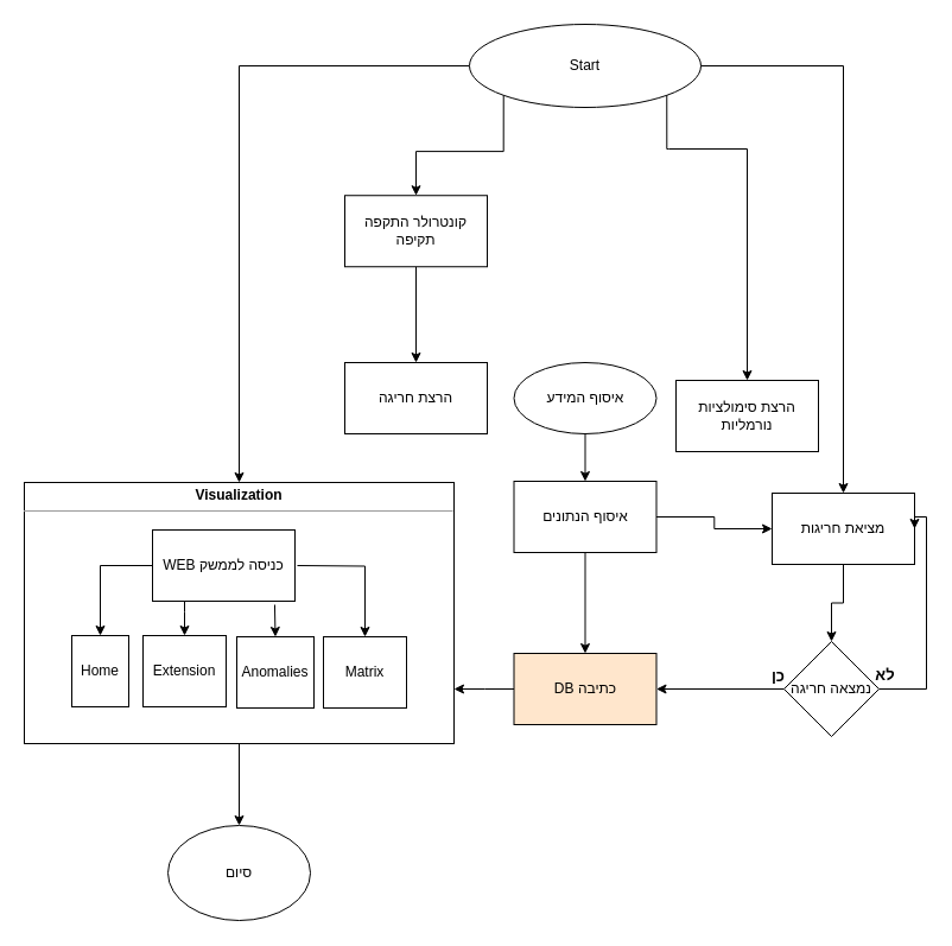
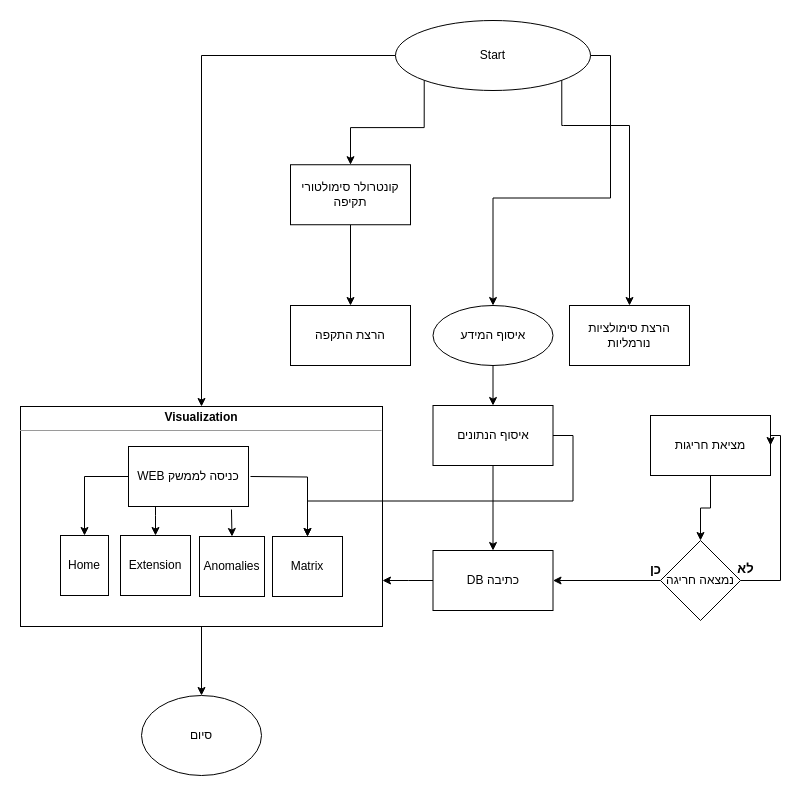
  <mxCell id="0" />
  <mxCell id="1" parent="0" />
  <mxCell id="2" value="" style="edgeStyle=orthogonalEdgeStyle;rounded=0;orthogonalLoop=1;jettySize=auto;html=1;entryX=0.5;entryY=0;entryDx=0;entryDy=0;" parent="1" source="3" target="33" edge="1"><mxGeometry relative="1" as="geometry"><mxPoint x="165" y="715" as="targetPoint" /></mxGeometry></mxCell>
  <mxCell id="3" value="&lt;p style=&quot;margin: 0px ; margin-top: 4px ; text-align: center&quot;&gt;&lt;b&gt;Visualization&lt;/b&gt;&lt;br&gt;&lt;/p&gt;&lt;hr size=&quot;1&quot;&gt;&lt;div style=&quot;height: 2px&quot;&gt;&lt;/div&gt;" style="verticalAlign=top;align=left;overflow=fill;fontSize=12;fontFamily=Helvetica;html=1;" parent="1" vertex="1"><mxGeometry x="20" y="406" width="362" height="220" as="geometry" /></mxCell>
  <mxCell id="4" value="" style="edgeStyle=orthogonalEdgeStyle;rounded=0;orthogonalLoop=1;jettySize=auto;html=1;entryX=0.5;entryY=0;entryDx=0;entryDy=0;" parent="1" source="6" target="3" edge="1"><mxGeometry relative="1" as="geometry"><mxPoint x="205" y="308" as="targetPoint" /></mxGeometry></mxCell>
  <mxCell id="5" style="edgeStyle=orthogonalEdgeStyle;rounded=0;orthogonalLoop=1;jettySize=auto;html=1;exitX=0;exitY=1;exitDx=0;exitDy=0;" parent="1" source="6" target="31" edge="1"><mxGeometry relative="1" as="geometry" /></mxCell>
  <mxCell id="6" value="Start" style="ellipse;whiteSpace=wrap;html=1;" parent="1" vertex="1"><mxGeometry x="395" y="20" width="195" height="70" as="geometry" /></mxCell>
  <mxCell id="7" value="" style="edgeStyle=orthogonalEdgeStyle;rounded=0;orthogonalLoop=1;jettySize=auto;html=1;" parent="1" source="8" target="11" edge="1"><mxGeometry relative="1" as="geometry" /></mxCell>
  <mxCell id="8" value="איסוף המידע" style="ellipse;whiteSpace=wrap;html=1;" parent="1" vertex="1"><mxGeometry x="432.5" y="305" width="120" height="60" as="geometry" /></mxCell>
- <mxCell id="9" value="" style="edgeStyle=orthogonalEdgeStyle;rounded=0;orthogonalLoop=1;jettySize=auto;html=1;exitX=1;exitY=0.5;exitDx=0;exitDy=0;" parent="1" source="6" target="15" edge="1"><mxGeometry relative="1" as="geometry" /></mxCell>
+ <mxCell id="9" value="" style="edgeStyle=orthogonalEdgeStyle;rounded=0;orthogonalLoop=1;jettySize=auto;html=1;exitX=1;exitY=0.5;exitDx=0;exitDy=0;" parent="1" source="6" target="8" edge="1"><mxGeometry relative="1" as="geometry" /></mxCell>
  <mxCell id="10" value="" style="edgeStyle=orthogonalEdgeStyle;rounded=0;orthogonalLoop=1;jettySize=auto;html=1;" parent="1" source="11" target="13" edge="1"><mxGeometry relative="1" as="geometry" /></mxCell>
  <mxCell id="11" value="איסוף הנתונים" style="rounded=0;whiteSpace=wrap;html=1;" parent="1" vertex="1"><mxGeometry x="432.5" y="405" width="120" height="60" as="geometry" /></mxCell>
  <mxCell id="12" value="" style="edgeStyle=orthogonalEdgeStyle;rounded=0;orthogonalLoop=1;jettySize=auto;html=1;" parent="1" source="13" edge="1"><mxGeometry relative="1" as="geometry"><mxPoint x="382" y="580" as="targetPoint" /><Array as="points" /></mxGeometry></mxCell>
- <mxCell id="13" value="DB כתיבה" style="rounded=0;whiteSpace=wrap;html=1;fillColor=#ffe6cc;" parent="1" vertex="1"><mxGeometry x="432.5" y="550" width="120" height="60" as="geometry" /></mxCell>
+ <mxCell id="13" value="DB כתיבה" style="rounded=0;whiteSpace=wrap;html=1;" parent="1" vertex="1"><mxGeometry x="432.5" y="550" width="120" height="60" as="geometry" /></mxCell>
  <mxCell id="14" value="" style="edgeStyle=orthogonalEdgeStyle;rounded=0;orthogonalLoop=1;jettySize=auto;html=1;" parent="1" source="15" target="25" edge="1"><mxGeometry relative="1" as="geometry" /></mxCell>
  <mxCell id="15" value="מציאת חריגות" style="rounded=0;whiteSpace=wrap;html=1;" parent="1" vertex="1"><mxGeometry x="650" y="415" width="120" height="60" as="geometry" /></mxCell>
  <mxCell id="16" value="" style="edgeStyle=orthogonalEdgeStyle;rounded=0;orthogonalLoop=1;jettySize=auto;html=1;" parent="1" source="18" target="19" edge="1"><mxGeometry relative="1" as="geometry"><Array as="points"><mxPoint x="155" y="515" /><mxPoint x="155" y="515" /></Array></mxGeometry></mxCell>
  <mxCell id="17" value="" style="edgeStyle=orthogonalEdgeStyle;rounded=0;orthogonalLoop=1;jettySize=auto;html=1;" parent="1" source="18" target="21" edge="1"><mxGeometry relative="1" as="geometry" /></mxCell>
  <mxCell id="18" value="WEB כניסה לממשק" style="rounded=0;whiteSpace=wrap;html=1;" parent="1" vertex="1"><mxGeometry x="128" y="446" width="120" height="60" as="geometry" /></mxCell>
  <mxCell id="19" value="Extension" style="rounded=0;whiteSpace=wrap;html=1;" parent="1" vertex="1"><mxGeometry x="120" y="535" width="70" height="60" as="geometry" /></mxCell>
  <mxCell id="20" value="Anomalies" style="rounded=0;whiteSpace=wrap;html=1;" parent="1" vertex="1"><mxGeometry x="199" y="536" width="65" height="60" as="geometry" /></mxCell>
  <mxCell id="21" value="Home" style="rounded=0;whiteSpace=wrap;html=1;" parent="1" vertex="1"><mxGeometry x="60" y="535" width="48" height="60" as="geometry" /></mxCell>
  <mxCell id="22" value="" style="edgeStyle=orthogonalEdgeStyle;rounded=0;orthogonalLoop=1;jettySize=auto;html=1;entryX=0.5;entryY=0;entryDx=0;entryDy=0;exitX=0.858;exitY=1.05;exitDx=0;exitDy=0;exitPerimeter=0;" parent="1" source="18" target="20" edge="1"><mxGeometry relative="1" as="geometry"><mxPoint x="250" y="485" as="sourcePoint" /><mxPoint x="49" y="555" as="targetPoint" /></mxGeometry></mxCell>
  <mxCell id="23" value="" style="edgeStyle=orthogonalEdgeStyle;rounded=0;orthogonalLoop=1;jettySize=auto;html=1;entryX=1;entryY=0.5;entryDx=0;entryDy=0;" parent="1" source="25" target="13" edge="1"><mxGeometry relative="1" as="geometry"><mxPoint x="580" y="580" as="targetPoint" /></mxGeometry></mxCell>
  <mxCell id="24" value="" style="edgeStyle=orthogonalEdgeStyle;rounded=0;orthogonalLoop=1;jettySize=auto;html=1;entryX=1;entryY=0.5;entryDx=0;entryDy=0;" parent="1" source="25" target="15" edge="1"><mxGeometry relative="1" as="geometry"><mxPoint x="820" y="580" as="targetPoint" /><Array as="points"><mxPoint x="780" y="580" /><mxPoint x="780" y="435" /></Array></mxGeometry></mxCell>
  <mxCell id="25" value="נמצאה חריגה" style="rhombus;whiteSpace=wrap;html=1;" parent="1" vertex="1"><mxGeometry x="660" y="540" width="80" height="80" as="geometry" /></mxCell>
  <mxCell id="26" value="&lt;font style=&quot;font-size: 13px&quot;&gt;כן&lt;/font&gt;" style="text;strokeColor=none;fillColor=none;html=1;fontSize=24;fontStyle=1;verticalAlign=middle;align=center;" parent="1" vertex="1"><mxGeometry x="630" y="547" width="50" height="38" as="geometry" /></mxCell>
  <mxCell id="27" value="&lt;font style=&quot;font-size: 13px&quot;&gt;לא&lt;/font&gt;" style="text;strokeColor=none;fillColor=none;html=1;fontSize=24;fontStyle=1;verticalAlign=middle;align=center;" parent="1" vertex="1"><mxGeometry x="720" y="546" width="50" height="38" as="geometry" /></mxCell>
  <mxCell id="28" value="" style="edgeStyle=orthogonalEdgeStyle;rounded=0;orthogonalLoop=1;jettySize=auto;html=1;exitX=1;exitY=1;exitDx=0;exitDy=0;entryX=0.5;entryY=0;entryDx=0;entryDy=0;" parent="1" source="6" target="29" edge="1"><mxGeometry relative="1" as="geometry"><mxPoint x="340" y="-15" as="targetPoint" /><Array as="points"><mxPoint x="563" y="125" /><mxPoint x="630" y="125" /></Array></mxGeometry></mxCell>
- <mxCell id="29" value="הרצת סימולציות נורמליות" style="rounded=0;whiteSpace=wrap;html=1;" parent="1" vertex="1"><mxGeometry x="569" y="320" width="120" height="60" as="geometry" /></mxCell>
+ <mxCell id="29" value="הרצת סימולציות נורמליות" style="rounded=0;whiteSpace=wrap;html=1;" parent="1" vertex="1"><mxGeometry x="569" y="305" width="120" height="60" as="geometry" /></mxCell>
  <mxCell id="30" value="" style="edgeStyle=orthogonalEdgeStyle;rounded=0;orthogonalLoop=1;jettySize=auto;html=1;" parent="1" source="31" target="32" edge="1"><mxGeometry relative="1" as="geometry" /></mxCell>
- <mxCell id="31" value="קונטרולר התקפה תקיפה" style="rounded=0;whiteSpace=wrap;html=1;" parent="1" vertex="1"><mxGeometry x="290" y="164.24" width="120" height="60" as="geometry" /></mxCell>
- <mxCell id="32" value="הרצת חריגה" style="rounded=0;whiteSpace=wrap;html=1;" parent="1" vertex="1"><mxGeometry x="290" y="305" width="120" height="60" as="geometry" /></mxCell>
+ <mxCell id="31" value="קונטרולר סימולטורי תקיפה" style="rounded=0;whiteSpace=wrap;html=1;" parent="1" vertex="1"><mxGeometry x="290" y="164.24" width="120" height="60" as="geometry" /></mxCell>
+ <mxCell id="32" value="הרצת התקפה" style="rounded=0;whiteSpace=wrap;html=1;" parent="1" vertex="1"><mxGeometry x="290" y="305" width="120" height="60" as="geometry" /></mxCell>
  <mxCell id="33" value="סיום" style="ellipse;whiteSpace=wrap;html=1;" parent="1" vertex="1"><mxGeometry x="141" y="695" width="120" height="80" as="geometry" /></mxCell>
- <mxCell id="34" value="" style="edgeStyle=orthogonalEdgeStyle;rounded=0;orthogonalLoop=1;jettySize=auto;html=1;exitX=1;exitY=0.5;exitDx=0;exitDy=0;entryX=0;entryY=0.5;entryDx=0;entryDy=0;" parent="1" source="11" target="15" edge="1"><mxGeometry relative="1" as="geometry"><mxPoint x="590" y="545" as="sourcePoint" /><mxPoint x="590" y="630" as="targetPoint" /></mxGeometry></mxCell>
+ <mxCell id="34" value="" style="edgeStyle=orthogonalEdgeStyle;rounded=0;orthogonalLoop=1;jettySize=auto;html=1;exitX=1;exitY=0.5;exitDx=0;exitDy=0;" parent="1" source="11" target="36" edge="1"><mxGeometry relative="1" as="geometry"><mxPoint x="590" y="545" as="sourcePoint" /><mxPoint x="590" y="630" as="targetPoint" /></mxGeometry></mxCell>
  <mxCell id="35" value="" style="edgeStyle=orthogonalEdgeStyle;rounded=0;orthogonalLoop=1;jettySize=auto;html=1;entryX=0.5;entryY=0;entryDx=0;entryDy=0;" edge="1" parent="1" target="36"><mxGeometry relative="1" as="geometry"><mxPoint x="250" y="476" as="sourcePoint" /><mxPoint x="85" y="455" as="targetPoint" /></mxGeometry></mxCell>
  <mxCell id="36" value="Matrix" style="rounded=0;whiteSpace=wrap;html=1;" vertex="1" parent="1"><mxGeometry x="272" y="536" width="70" height="60" as="geometry" /></mxCell>
